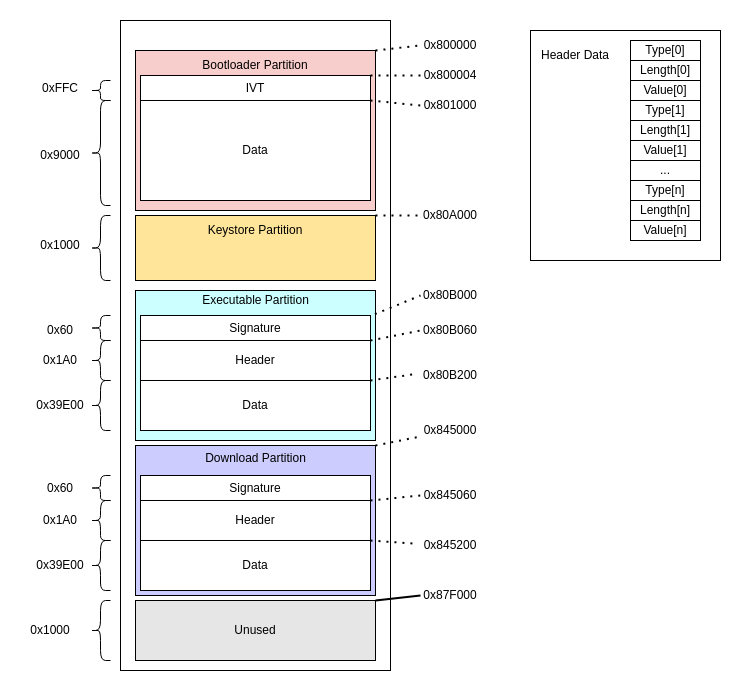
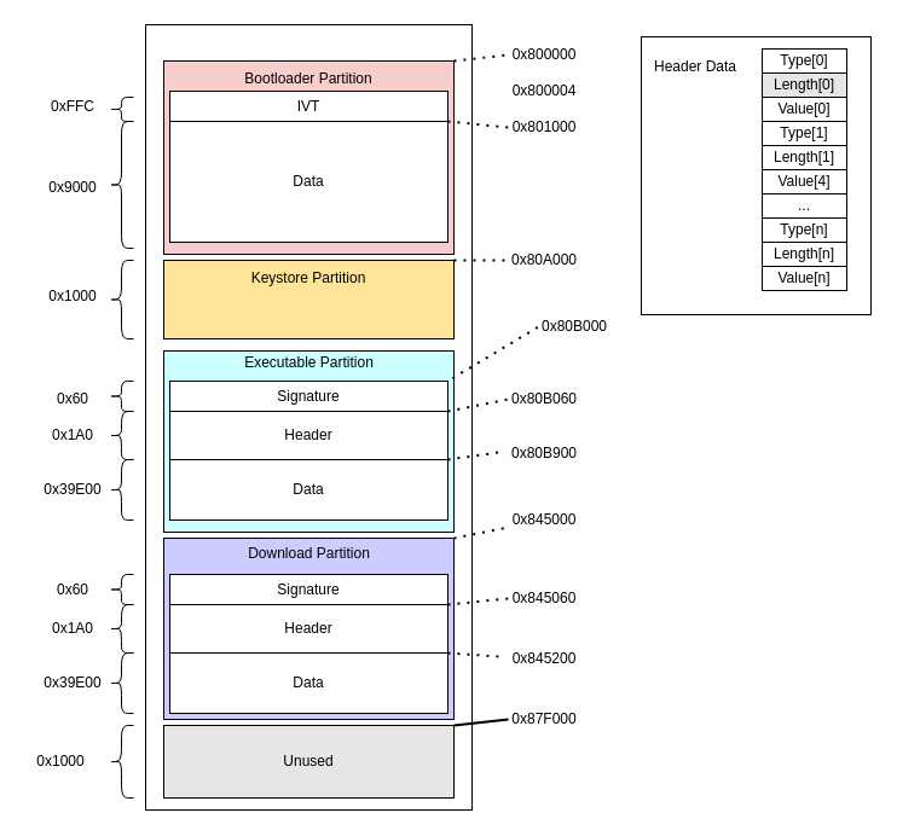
  <mxCell id="0" />
  <mxCell id="1" parent="0" />
  <mxCell id="2" value="" style="rounded=0;whiteSpace=wrap;html=1;" parent="1" vertex="1"><mxGeometry x="120" y="20" width="270" height="650" as="geometry" /></mxCell>
  <mxCell id="3" value="" style="rounded=0;whiteSpace=wrap;html=1;" parent="1" vertex="1"><mxGeometry x="530" y="30" width="190" height="230" as="geometry" /></mxCell>
  <mxCell id="4" value="" style="rounded=0;whiteSpace=wrap;html=1;fillColor=#F8CECC;" parent="1" vertex="1"><mxGeometry x="135" y="50" width="240" height="160" as="geometry" /></mxCell>
  <mxCell id="5" value="Type[0]" style="rounded=0;whiteSpace=wrap;html=1;" parent="1" vertex="1"><mxGeometry x="630" y="40" width="70" height="20" as="geometry" /></mxCell>
- <mxCell id="6" value="Length[0]" style="rounded=0;whiteSpace=wrap;html=1;" parent="1" vertex="1"><mxGeometry x="630" y="60" width="70" height="20" as="geometry" /></mxCell>
+ <mxCell id="6" value="Length[0]" style="rounded=0;whiteSpace=wrap;html=1;fillColor=#e6e6e6;" parent="1" vertex="1"><mxGeometry x="630" y="60" width="70" height="20" as="geometry" /></mxCell>
  <mxCell id="7" value="Value[0]" style="rounded=0;whiteSpace=wrap;html=1;" parent="1" vertex="1"><mxGeometry x="630" y="80" width="70" height="20" as="geometry" /></mxCell>
  <mxCell id="8" value="Type[1]" style="rounded=0;whiteSpace=wrap;html=1;" parent="1" vertex="1"><mxGeometry x="630" y="100" width="70" height="20" as="geometry" /></mxCell>
  <mxCell id="9" value="Length[1]" style="rounded=0;whiteSpace=wrap;html=1;" parent="1" vertex="1"><mxGeometry x="630" y="120" width="70" height="20" as="geometry" /></mxCell>
- <mxCell id="10" value="Value[1]" style="rounded=0;whiteSpace=wrap;html=1;" parent="1" vertex="1"><mxGeometry x="630" y="140" width="70" height="20" as="geometry" /></mxCell>
+ <mxCell id="10" value="Value[4]" style="rounded=0;whiteSpace=wrap;html=1;" parent="1" vertex="1"><mxGeometry x="630" y="140" width="70" height="20" as="geometry" /></mxCell>
  <mxCell id="11" value="Type[n]" style="rounded=0;whiteSpace=wrap;html=1;" parent="1" vertex="1"><mxGeometry x="630" y="180" width="70" height="20" as="geometry" /></mxCell>
  <mxCell id="12" value="Length[n]" style="rounded=0;whiteSpace=wrap;html=1;" parent="1" vertex="1"><mxGeometry x="630" y="200" width="70" height="20" as="geometry" /></mxCell>
  <mxCell id="13" value="Value[n]" style="rounded=0;whiteSpace=wrap;html=1;" parent="1" vertex="1"><mxGeometry x="630" y="220" width="70" height="20" as="geometry" /></mxCell>
  <mxCell id="14" value="..." style="rounded=0;whiteSpace=wrap;html=1;" parent="1" vertex="1"><mxGeometry x="630" y="160" width="70" height="20" as="geometry" /></mxCell>
  <mxCell id="15" value="Header Data" style="text;html=1;strokeColor=none;fillColor=none;align=center;verticalAlign=middle;whiteSpace=wrap;rounded=0;" parent="1" vertex="1"><mxGeometry x="530" y="40" width="90" height="30" as="geometry" /></mxCell>
  <mxCell id="16" value="Bootloader Partition" style="text;html=1;strokeColor=none;fillColor=none;align=center;verticalAlign=middle;whiteSpace=wrap;rounded=0;" parent="1" vertex="1"><mxGeometry x="195" y="50" width="120" height="30" as="geometry" /></mxCell>
  <mxCell id="17" value="0x800000" style="text;html=1;strokeColor=none;fillColor=none;align=center;verticalAlign=middle;whiteSpace=wrap;rounded=0;" parent="1" vertex="1"><mxGeometry x="420" y="30" width="60" height="30" as="geometry" /></mxCell>
  <mxCell id="18" value="IVT" style="rounded=0;whiteSpace=wrap;html=1;" parent="1" vertex="1"><mxGeometry x="140" y="75" width="230" height="25" as="geometry" /></mxCell>
  <mxCell id="19" value="" style="endArrow=none;dashed=1;html=1;dashPattern=1 3;strokeWidth=2;rounded=0;entryX=0;entryY=0.5;entryDx=0;entryDy=0;exitX=1;exitY=0;exitDx=0;exitDy=0;" parent="1" source="4" target="17" edge="1"><mxGeometry width="50" height="50" relative="1" as="geometry"><mxPoint x="460" y="140" as="sourcePoint" /><mxPoint x="510" y="90" as="targetPoint" /></mxGeometry></mxCell>
  <mxCell id="20" value="0x80A000" style="text;html=1;strokeColor=none;fillColor=none;align=center;verticalAlign=middle;whiteSpace=wrap;rounded=0;" parent="1" vertex="1"><mxGeometry x="420" y="200" width="60" height="30" as="geometry" /></mxCell>
  <mxCell id="21" value="" style="rounded=0;whiteSpace=wrap;html=1;fillColor=#FFE599;" parent="1" vertex="1"><mxGeometry x="135" y="215" width="240" height="65" as="geometry" /></mxCell>
  <mxCell id="22" value="" style="endArrow=none;dashed=1;html=1;dashPattern=1 3;strokeWidth=2;rounded=0;entryX=0;entryY=0.5;entryDx=0;entryDy=0;exitX=1;exitY=0;exitDx=0;exitDy=0;" parent="1" source="21" target="20" edge="1"><mxGeometry width="50" height="50" relative="1" as="geometry"><mxPoint x="470" y="540" as="sourcePoint" /><mxPoint x="520" y="490" as="targetPoint" /></mxGeometry></mxCell>
  <mxCell id="23" value="0x800004" style="text;html=1;strokeColor=none;fillColor=none;align=center;verticalAlign=middle;whiteSpace=wrap;rounded=0;" parent="1" vertex="1"><mxGeometry x="420" y="60" width="60" height="30" as="geometry" /></mxCell>
- <mxCell id="24" value="" style="endArrow=none;dashed=1;html=1;dashPattern=1 3;strokeWidth=2;rounded=0;entryX=0;entryY=0.5;entryDx=0;entryDy=0;exitX=1;exitY=0;exitDx=0;exitDy=0;" parent="1" source="18" target="23" edge="1"><mxGeometry width="50" height="50" relative="1" as="geometry"><mxPoint x="490" y="150" as="sourcePoint" /><mxPoint x="540" y="100" as="targetPoint" /></mxGeometry></mxCell>
  <mxCell id="25" value="Keystore Partition" style="text;html=1;strokeColor=none;fillColor=none;align=center;verticalAlign=middle;whiteSpace=wrap;rounded=0;" parent="1" vertex="1"><mxGeometry x="195" y="215" width="120" height="30" as="geometry" /></mxCell>
  <mxCell id="26" value="" style="rounded=0;whiteSpace=wrap;html=1;fillColor=#CCFFFF;" parent="1" vertex="1"><mxGeometry x="135" y="290" width="240" height="150" as="geometry" /></mxCell>
  <mxCell id="27" value="Executable Partition" style="text;html=1;strokeColor=none;fillColor=none;align=center;verticalAlign=middle;whiteSpace=wrap;rounded=0;" parent="1" vertex="1"><mxGeometry x="192.5" y="290" width="125" height="20" as="geometry" /></mxCell>
- <mxCell id="28" value="0x80B000" style="text;html=1;strokeColor=none;fillColor=none;align=center;verticalAlign=middle;whiteSpace=wrap;rounded=0;" parent="1" vertex="1"><mxGeometry x="420" y="280" width="60" height="30" as="geometry" /></mxCell>
+ <mxCell id="28" value="0x80B000" style="text;html=1;strokeColor=none;fillColor=none;align=center;verticalAlign=middle;whiteSpace=wrap;rounded=0;" parent="1" vertex="1"><mxGeometry x="445" y="255" width="60" height="30" as="geometry" /></mxCell>
  <mxCell id="29" value="Header" style="rounded=0;whiteSpace=wrap;html=1;" parent="1" vertex="1"><mxGeometry x="140" y="340" width="230" height="40" as="geometry" /></mxCell>
  <mxCell id="30" value="" style="endArrow=none;dashed=1;html=1;dashPattern=1 3;strokeWidth=2;rounded=0;entryX=0;entryY=0.5;entryDx=0;entryDy=0;exitX=0.987;exitY=0.067;exitDx=0;exitDy=0;exitPerimeter=0;" parent="1" source="54" target="28" edge="1"><mxGeometry width="50" height="50" relative="1" as="geometry"><mxPoint x="400" y="410" as="sourcePoint" /><mxPoint x="450" y="360" as="targetPoint" /></mxGeometry></mxCell>
  <mxCell id="31" value="0x80B060" style="text;html=1;strokeColor=none;fillColor=none;align=center;verticalAlign=middle;whiteSpace=wrap;rounded=0;" parent="1" vertex="1"><mxGeometry x="420" y="315" width="60" height="30" as="geometry" /></mxCell>
  <mxCell id="32" value="" style="endArrow=none;dashed=1;html=1;dashPattern=1 3;strokeWidth=2;rounded=0;entryX=0;entryY=0.5;entryDx=0;entryDy=0;exitX=1;exitY=0;exitDx=0;exitDy=0;" parent="1" source="29" target="31" edge="1"><mxGeometry width="50" height="50" relative="1" as="geometry"><mxPoint x="410" y="450" as="sourcePoint" /><mxPoint x="460" y="400" as="targetPoint" /></mxGeometry></mxCell>
  <mxCell id="33" value="Data" style="rounded=0;whiteSpace=wrap;html=1;" parent="1" vertex="1"><mxGeometry x="140" y="380" width="230" height="50" as="geometry" /></mxCell>
- <mxCell id="34" value="0x80B200" style="text;html=1;strokeColor=none;fillColor=none;align=center;verticalAlign=middle;whiteSpace=wrap;rounded=0;" parent="1" vertex="1"><mxGeometry x="420" y="360" width="60" height="30" as="geometry" /></mxCell>
+ <mxCell id="34" value="0x80B900" style="text;html=1;strokeColor=none;fillColor=none;align=center;verticalAlign=middle;whiteSpace=wrap;rounded=0;" parent="1" vertex="1"><mxGeometry x="420" y="360" width="60" height="30" as="geometry" /></mxCell>
  <mxCell id="35" value="" style="endArrow=none;dashed=1;html=1;dashPattern=1 3;strokeWidth=2;rounded=0;entryX=-0.057;entryY=0.444;entryDx=0;entryDy=0;entryPerimeter=0;exitX=1;exitY=0;exitDx=0;exitDy=0;" parent="1" source="33" target="34" edge="1"><mxGeometry width="50" height="50" relative="1" as="geometry"><mxPoint x="400" y="460" as="sourcePoint" /><mxPoint x="450" y="410" as="targetPoint" /></mxGeometry></mxCell>
  <mxCell id="36" value="" style="rounded=0;whiteSpace=wrap;html=1;fillColor=#CCCCFF;" parent="1" vertex="1"><mxGeometry x="135" y="445" width="240" height="150" as="geometry" /></mxCell>
  <mxCell id="37" value="Download Partition" style="text;html=1;strokeColor=none;fillColor=none;align=center;verticalAlign=middle;whiteSpace=wrap;rounded=0;" parent="1" vertex="1"><mxGeometry x="192.5" y="450" width="125" height="15" as="geometry" /></mxCell>
  <mxCell id="38" value="Header" style="rounded=0;whiteSpace=wrap;html=1;" parent="1" vertex="1"><mxGeometry x="140" y="500" width="230" height="40" as="geometry" /></mxCell>
  <mxCell id="39" value="" style="endArrow=none;dashed=1;html=1;dashPattern=1 3;strokeWidth=2;rounded=0;exitX=1;exitY=0;exitDx=0;exitDy=0;" parent="1" source="36" target="46" edge="1"><mxGeometry width="50" height="50" relative="1" as="geometry"><mxPoint x="400" y="565" as="sourcePoint" /><mxPoint x="420" y="440" as="targetPoint" /></mxGeometry></mxCell>
  <mxCell id="40" value="0x845060" style="text;html=1;strokeColor=none;fillColor=none;align=center;verticalAlign=middle;whiteSpace=wrap;rounded=0;" parent="1" vertex="1"><mxGeometry x="420" y="480" width="60" height="30" as="geometry" /></mxCell>
  <mxCell id="41" value="" style="endArrow=none;dashed=1;html=1;dashPattern=1 3;strokeWidth=2;rounded=0;entryX=0;entryY=0.5;entryDx=0;entryDy=0;exitX=1;exitY=0;exitDx=0;exitDy=0;" parent="1" source="38" target="40" edge="1"><mxGeometry width="50" height="50" relative="1" as="geometry"><mxPoint x="410" y="605" as="sourcePoint" /><mxPoint x="460" y="555" as="targetPoint" /></mxGeometry></mxCell>
  <mxCell id="42" value="Data" style="rounded=0;whiteSpace=wrap;html=1;" parent="1" vertex="1"><mxGeometry x="140" y="540" width="230" height="50" as="geometry" /></mxCell>
  <mxCell id="43" value="0x845200" style="text;html=1;strokeColor=none;fillColor=none;align=center;verticalAlign=middle;whiteSpace=wrap;rounded=0;" parent="1" vertex="1"><mxGeometry x="420" y="530" width="60" height="30" as="geometry" /></mxCell>
  <mxCell id="44" value="" style="endArrow=none;dashed=1;html=1;dashPattern=1 3;strokeWidth=2;rounded=0;entryX=-0.057;entryY=0.444;entryDx=0;entryDy=0;entryPerimeter=0;exitX=1;exitY=0;exitDx=0;exitDy=0;" parent="1" source="42" target="43" edge="1"><mxGeometry width="50" height="50" relative="1" as="geometry"><mxPoint x="400" y="615" as="sourcePoint" /><mxPoint x="450" y="565" as="targetPoint" /></mxGeometry></mxCell>
  <mxCell id="45" value="Unused" style="rounded=0;whiteSpace=wrap;html=1;fillColor=#E6E6E6;" parent="1" vertex="1"><mxGeometry x="135" y="600" width="240" height="60" as="geometry" /></mxCell>
  <mxCell id="46" value="0x845000" style="text;html=1;strokeColor=none;fillColor=none;align=center;verticalAlign=middle;whiteSpace=wrap;rounded=0;" parent="1" vertex="1"><mxGeometry x="420" y="415" width="60" height="30" as="geometry" /></mxCell>
  <mxCell id="47" value="0x87F000" style="text;html=1;strokeColor=none;fillColor=none;align=center;verticalAlign=middle;whiteSpace=wrap;rounded=0;" parent="1" vertex="1"><mxGeometry x="420" y="580" width="60" height="30" as="geometry" /></mxCell>
  <mxCell id="48" value="" style="endArrow=none;dashed=0;html=1;dashPattern=1 3;strokeWidth=2;rounded=0;entryX=0;entryY=0.5;entryDx=0;entryDy=0;exitX=1;exitY=0;exitDx=0;exitDy=0;" parent="1" source="45" target="47" edge="1"><mxGeometry width="50" height="50" relative="1" as="geometry"><mxPoint x="390" y="670" as="sourcePoint" /><mxPoint x="440" y="620" as="targetPoint" /></mxGeometry></mxCell>
  <mxCell id="49" value="" style="shape=curlyBracket;whiteSpace=wrap;html=1;rounded=1;labelPosition=left;verticalLabelPosition=middle;align=right;verticalAlign=middle;" parent="1" vertex="1"><mxGeometry x="90" y="215" width="20" height="65" as="geometry" /></mxCell>
  <mxCell id="50" value="0x1000" style="text;html=1;strokeColor=none;fillColor=none;align=center;verticalAlign=middle;whiteSpace=wrap;rounded=0;" parent="1" vertex="1"><mxGeometry x="30" y="230" width="60" height="30" as="geometry" /></mxCell>
  <mxCell id="51" value="" style="shape=curlyBracket;whiteSpace=wrap;html=1;rounded=1;labelPosition=left;verticalLabelPosition=middle;align=right;verticalAlign=middle;" parent="1" vertex="1"><mxGeometry x="90" y="315" width="20" height="25" as="geometry" /></mxCell>
  <mxCell id="52" value="0x60" style="text;html=1;strokeColor=none;fillColor=none;align=center;verticalAlign=middle;whiteSpace=wrap;rounded=0;" parent="1" vertex="1"><mxGeometry x="30" y="315" width="60" height="30" as="geometry" /></mxCell>
  <mxCell id="53" value="Signature" style="rounded=0;whiteSpace=wrap;html=1;" parent="1" vertex="1"><mxGeometry x="140" y="475" width="230" height="25" as="geometry" /></mxCell>
  <mxCell id="54" value="Signature" style="rounded=0;whiteSpace=wrap;html=1;" parent="1" vertex="1"><mxGeometry x="140" y="315" width="230" height="25" as="geometry" /></mxCell>
  <mxCell id="55" value="" style="shape=curlyBracket;whiteSpace=wrap;html=1;rounded=1;labelPosition=left;verticalLabelPosition=middle;align=right;verticalAlign=middle;" parent="1" vertex="1"><mxGeometry x="90" y="600" width="20" height="60" as="geometry" /></mxCell>
  <mxCell id="56" value="0x1000" style="text;html=1;strokeColor=none;fillColor=none;align=center;verticalAlign=middle;whiteSpace=wrap;rounded=0;" parent="1" vertex="1"><mxGeometry x="20" y="615" width="60" height="30" as="geometry" /></mxCell>
  <mxCell id="57" value="" style="shape=curlyBracket;whiteSpace=wrap;html=1;rounded=1;labelPosition=left;verticalLabelPosition=middle;align=right;verticalAlign=middle;" parent="1" vertex="1"><mxGeometry x="90" y="340" width="20" height="40" as="geometry" /></mxCell>
  <mxCell id="58" value="0x1A0" style="text;html=1;strokeColor=none;fillColor=none;align=center;verticalAlign=middle;whiteSpace=wrap;rounded=0;" parent="1" vertex="1"><mxGeometry x="30" y="345" width="60" height="30" as="geometry" /></mxCell>
  <mxCell id="59" value="" style="shape=curlyBracket;whiteSpace=wrap;html=1;rounded=1;labelPosition=left;verticalLabelPosition=middle;align=right;verticalAlign=middle;" parent="1" vertex="1"><mxGeometry x="90" y="380" width="20" height="50" as="geometry" /></mxCell>
  <mxCell id="60" value="0x39E00" style="text;html=1;strokeColor=none;fillColor=none;align=center;verticalAlign=middle;whiteSpace=wrap;rounded=0;" parent="1" vertex="1"><mxGeometry x="30" y="390" width="60" height="30" as="geometry" /></mxCell>
  <mxCell id="61" value="" style="shape=curlyBracket;whiteSpace=wrap;html=1;rounded=1;labelPosition=left;verticalLabelPosition=middle;align=right;verticalAlign=middle;" parent="1" vertex="1"><mxGeometry x="90" y="475" width="20" height="25" as="geometry" /></mxCell>
  <mxCell id="62" value="0x60" style="text;html=1;strokeColor=none;fillColor=none;align=center;verticalAlign=middle;whiteSpace=wrap;rounded=0;" parent="1" vertex="1"><mxGeometry x="30" y="472.5" width="60" height="30" as="geometry" /></mxCell>
  <mxCell id="63" value="" style="shape=curlyBracket;whiteSpace=wrap;html=1;rounded=1;labelPosition=left;verticalLabelPosition=middle;align=right;verticalAlign=middle;" parent="1" vertex="1"><mxGeometry x="90" y="500" width="20" height="40" as="geometry" /></mxCell>
  <mxCell id="64" value="0x1A0" style="text;html=1;strokeColor=none;fillColor=none;align=center;verticalAlign=middle;whiteSpace=wrap;rounded=0;" parent="1" vertex="1"><mxGeometry x="30" y="505" width="60" height="30" as="geometry" /></mxCell>
  <mxCell id="65" value="" style="shape=curlyBracket;whiteSpace=wrap;html=1;rounded=1;labelPosition=left;verticalLabelPosition=middle;align=right;verticalAlign=middle;" parent="1" vertex="1"><mxGeometry x="90" y="540" width="20" height="50" as="geometry" /></mxCell>
  <mxCell id="66" value="0x39E00" style="text;html=1;strokeColor=none;fillColor=none;align=center;verticalAlign=middle;whiteSpace=wrap;rounded=0;" parent="1" vertex="1"><mxGeometry x="30" y="550" width="60" height="30" as="geometry" /></mxCell>
  <mxCell id="67" value="" style="shape=curlyBracket;whiteSpace=wrap;html=1;rounded=1;labelPosition=left;verticalLabelPosition=middle;align=right;verticalAlign=middle;" vertex="1" parent="1"><mxGeometry x="90" y="100" width="20" height="105" as="geometry" /></mxCell>
  <mxCell id="68" value="Data" style="rounded=0;whiteSpace=wrap;html=1;" vertex="1" parent="1"><mxGeometry x="140" y="100" width="230" height="100" as="geometry" /></mxCell>
  <mxCell id="69" value="0x9000" style="text;html=1;strokeColor=none;fillColor=none;align=center;verticalAlign=middle;whiteSpace=wrap;rounded=0;" vertex="1" parent="1"><mxGeometry x="30" y="140" width="60" height="30" as="geometry" /></mxCell>
  <mxCell id="70" value="" style="shape=curlyBracket;whiteSpace=wrap;html=1;rounded=1;labelPosition=left;verticalLabelPosition=middle;align=right;verticalAlign=middle;size=0.5;" vertex="1" parent="1"><mxGeometry x="90" y="80" width="20" height="20" as="geometry" /></mxCell>
  <mxCell id="71" value="0xFFC" style="text;html=1;strokeColor=none;fillColor=none;align=center;verticalAlign=middle;whiteSpace=wrap;rounded=0;" vertex="1" parent="1"><mxGeometry x="30" y="72.5" width="60" height="30" as="geometry" /></mxCell>
  <mxCell id="72" value="0x801000" style="text;html=1;strokeColor=none;fillColor=none;align=center;verticalAlign=middle;whiteSpace=wrap;rounded=0;" vertex="1" parent="1"><mxGeometry x="420" y="90" width="60" height="30" as="geometry" /></mxCell>
  <mxCell id="73" value="" style="endArrow=none;dashed=1;html=1;dashPattern=1 3;strokeWidth=2;rounded=0;entryX=0;entryY=0.5;entryDx=0;entryDy=0;exitX=1;exitY=0;exitDx=0;exitDy=0;" edge="1" parent="1" source="68" target="72"><mxGeometry width="50" height="50" relative="1" as="geometry"><mxPoint x="370" y="180" as="sourcePoint" /><mxPoint x="420" y="130" as="targetPoint" /></mxGeometry></mxCell>
